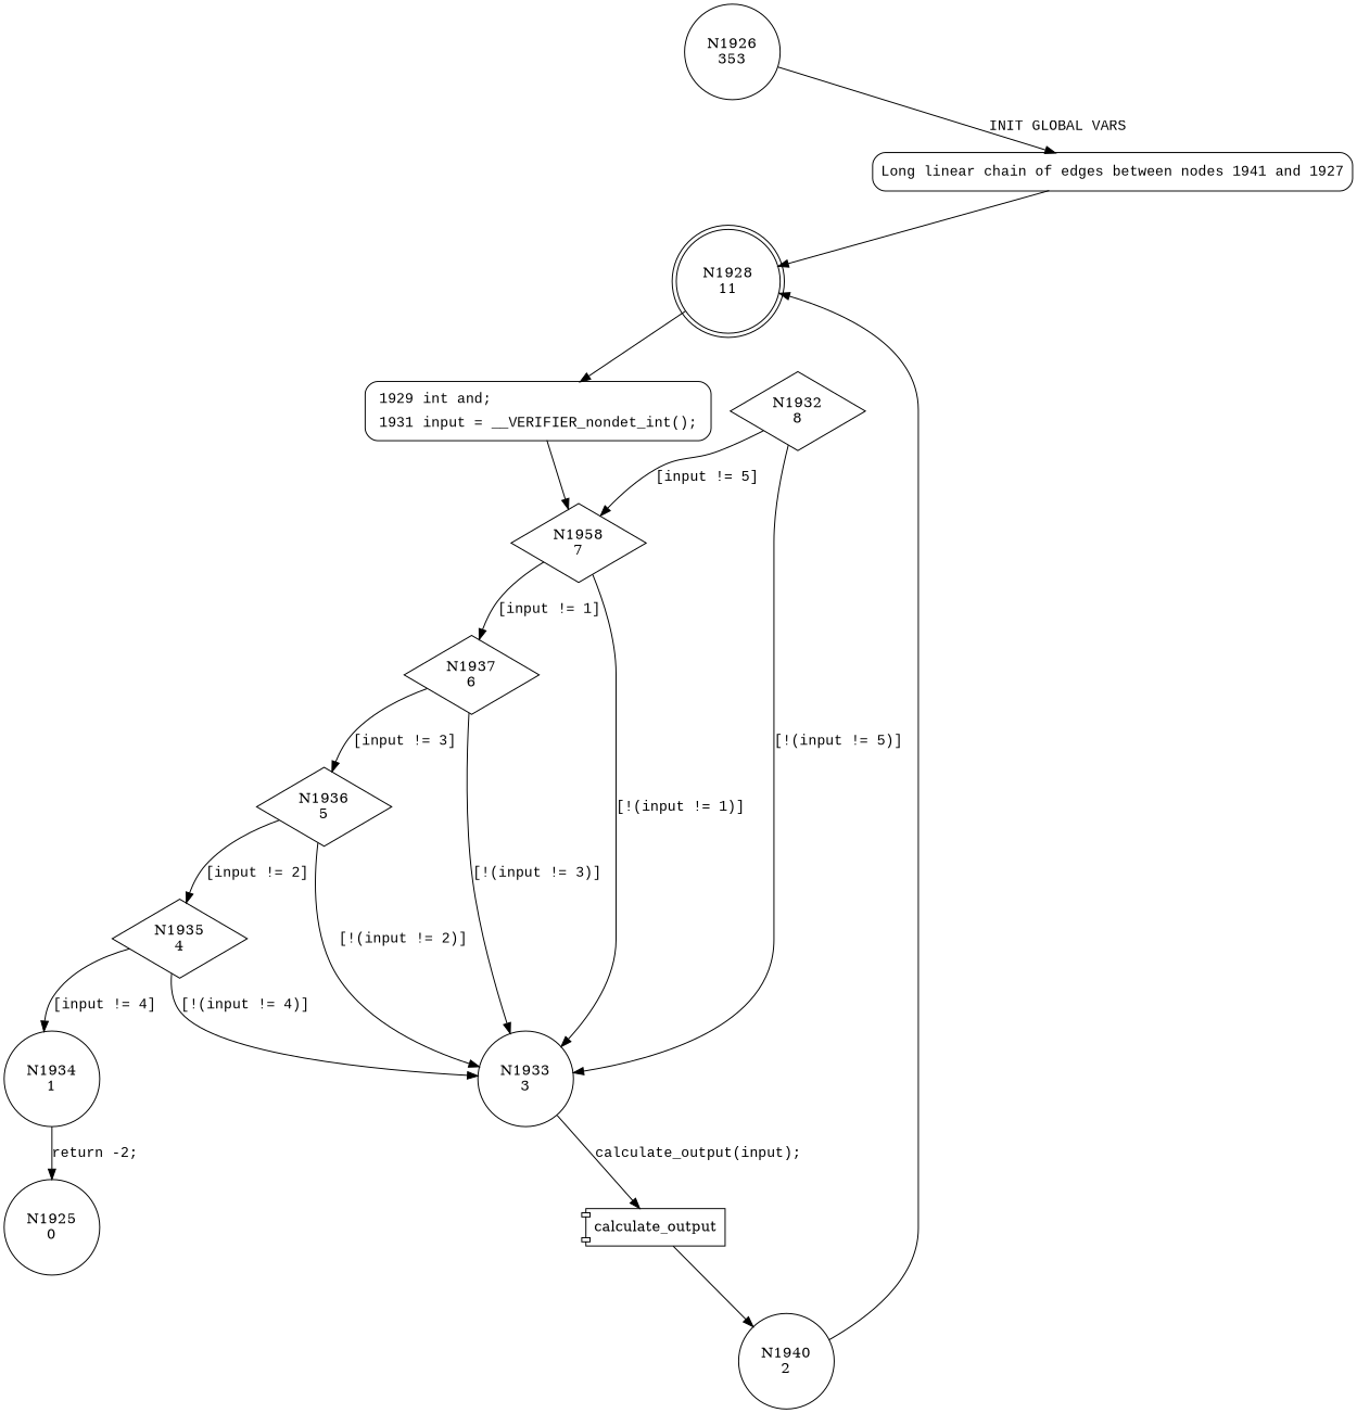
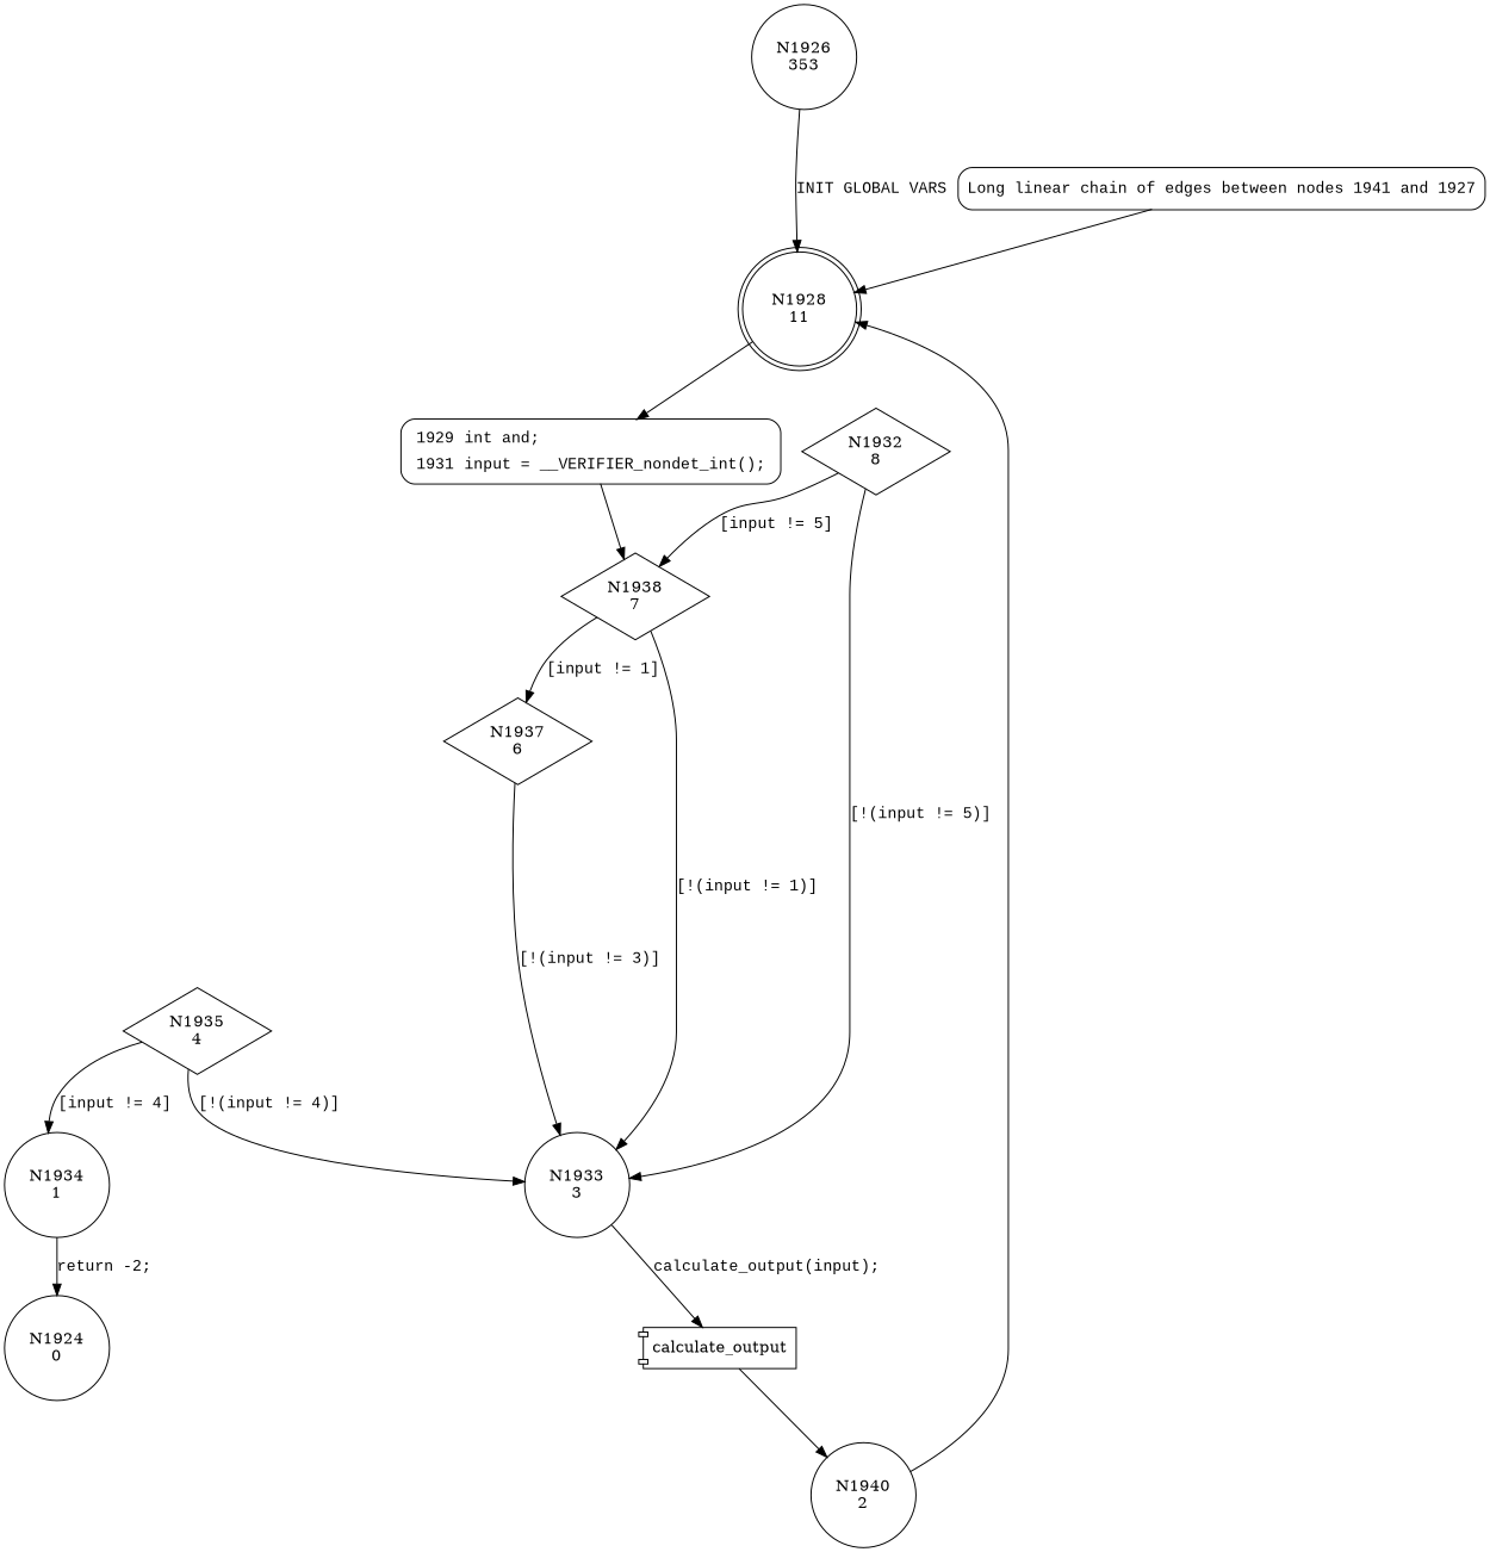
  digraph {
    node [shape=circle]
    edge [fontname="Courier New"]
    n1 [label="N1926\n353"]
    n2 [fillcolor=white fontname="Courier New" label="Long linear chain of edges between nodes 1941 and 1927" penwidth=1 shape=Mrecord style="filled,bold"]
    n3 [label="N1928\n11" shape=doublecircle]
    n4 [fillcolor=white fontname="Courier New" label=<<table border="0" cellborder="0" cellpadding="3" bgcolor="white"><tr><td align="right">1929</td><td align="left">int and;</td></tr><tr><td align="right">1931</td><td align="left">input = __VERIFIER_nondet_int();</td></tr></table>> penwidth=1 shape=Mrecord style="filled,bold"]
-   n5 [label="N1958\n7" shape=diamond]
+   n5 [label="N1938\n7" shape=diamond]
    n6 [label="N1932\n8" shape=diamond]
    n7 [label="N1933\n3"]
    n8 [label="N1937\n6" shape=diamond]
    n9 [label=calculate_output shape=component]
-   n10 [label="N1936\n5" shape=diamond]
    n11 [label="N1940\n2"]
    n12 [label="N1935\n4" shape=diamond]
    n13 [label="N1934\n1"]
-   n14 [label="N1925\n0"]
-   n1 -> n2 [label="INIT GLOBAL VARS"]
+   n14 [label="N1924\n0"]
+   n1 -> n3 [label="INIT GLOBAL VARS"]
    n2 -> n3 [fontname=""]
    n3 -> n4
    n4 -> n5 [fontname=""]
    n5 -> n7 [label="[!(input != 1)]"]
    n5 -> n8 [label="[input != 1]"]
    n6 -> n5 [label="[input != 5]"]
    n6 -> n7 [label="[!(input != 5)]"]
    n7 -> n9 [label="calculate_output(input);"]
    n8 -> n7 [label="[!(input != 3)]"]
-   n8 -> n10 [label="[input != 3]"]
    n9 -> n11
-   n10 -> n7 [label="[!(input != 2)]"]
-   n10 -> n12 [label="[input != 2]"]
    n11 -> n3
    n12 -> n7 [label="[!(input != 4)]"]
    n12 -> n13 [label="[input != 4]"]
    n13 -> n14 [label="return -2;"]
  }
